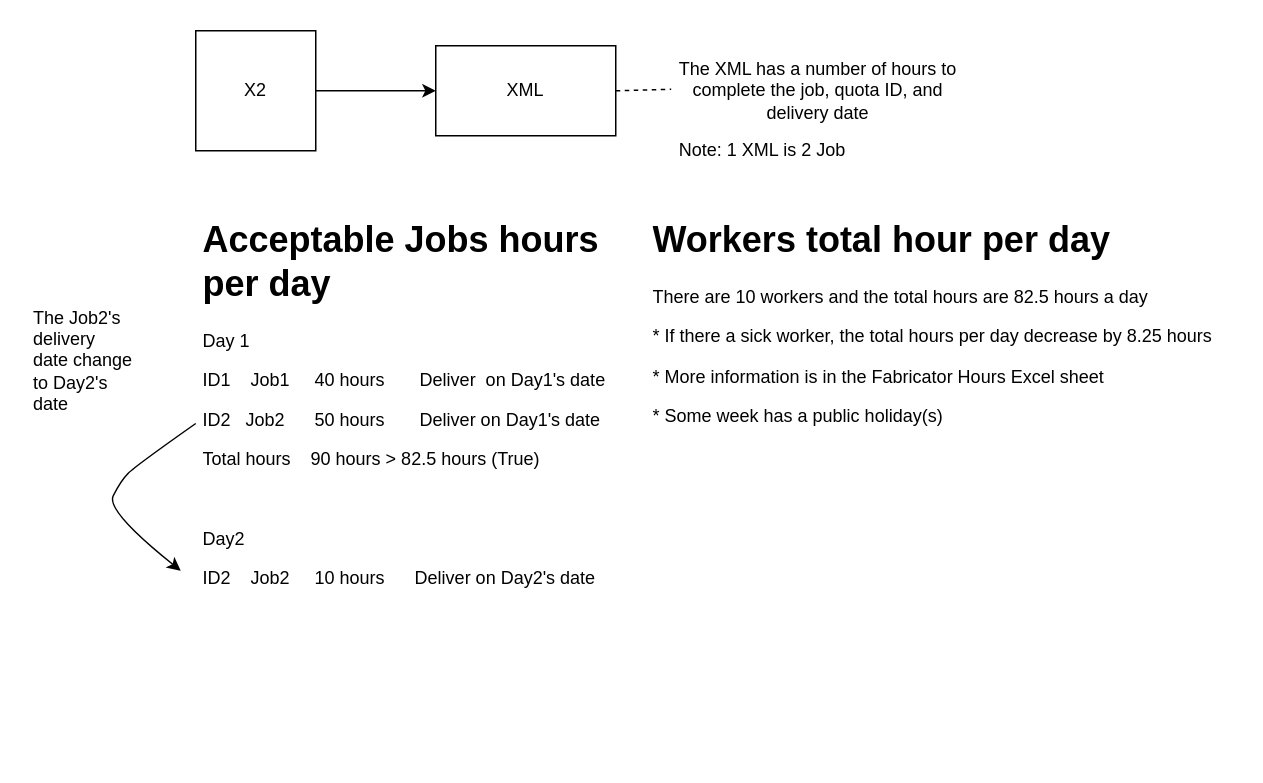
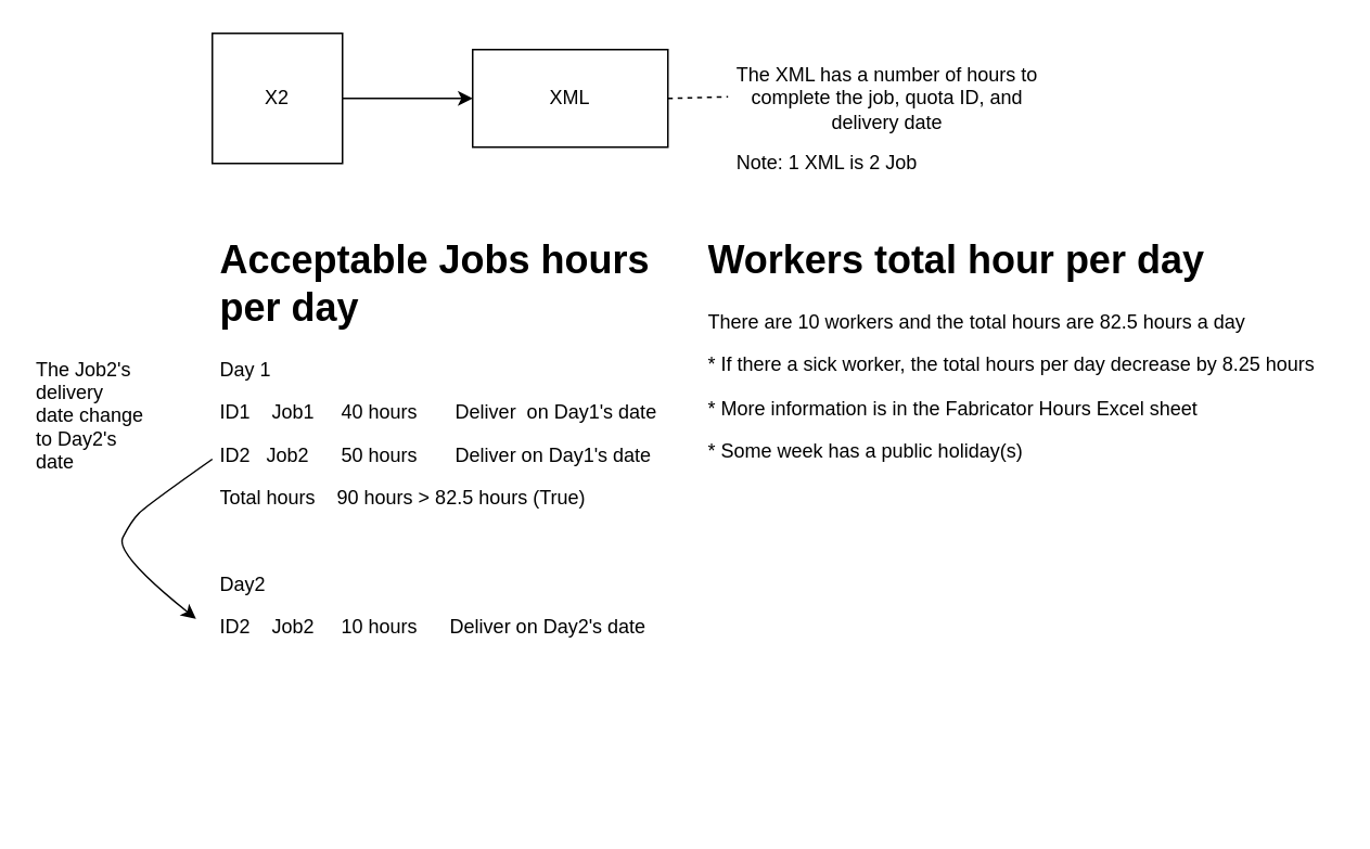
  <mxCell id="0" />
  <mxCell id="1" parent="0" />
  <mxCell id="2" value="X2" style="whiteSpace=wrap;html=1;aspect=fixed;" vertex="1" parent="1"><mxGeometry x="130" y="20" width="80" height="80" as="geometry" /></mxCell>
  <mxCell id="3" value="" style="endArrow=classic;html=1;exitX=1;exitY=0.5;exitDx=0;exitDy=0;" edge="1" parent="1" source="2"><mxGeometry width="50" height="50" relative="1" as="geometry"><mxPoint x="440" y="390" as="sourcePoint" /><mxPoint x="290" y="60" as="targetPoint" /></mxGeometry></mxCell>
  <mxCell id="4" value="XML" style="rounded=0;whiteSpace=wrap;html=1;" vertex="1" parent="1"><mxGeometry x="290" y="30" width="120" height="60" as="geometry" /></mxCell>
  <mxCell id="5" value="" style="endArrow=none;dashed=1;html=1;exitX=1;exitY=0.5;exitDx=0;exitDy=0;entryX=-0.016;entryY=0.325;entryDx=0;entryDy=0;entryPerimeter=0;" edge="1" parent="1" source="4"><mxGeometry width="50" height="50" relative="1" as="geometry"><mxPoint x="440" y="390" as="sourcePoint" /><mxPoint x="446.96" y="59" as="targetPoint" /></mxGeometry></mxCell>
  <mxCell id="6" value="The XML has a number of hours to complete the job, quota ID, and delivery date" style="text;html=1;strokeColor=none;fillColor=none;align=center;verticalAlign=middle;whiteSpace=wrap;rounded=0;" vertex="1" parent="1"><mxGeometry x="450" y="50" width="190" height="20" as="geometry" /></mxCell>
  <mxCell id="7" value="&lt;h1&gt;Acceptable Jobs hours per day&lt;br&gt;&lt;/h1&gt;&lt;p&gt;Day 1&lt;/p&gt;&lt;p&gt;ID1&amp;nbsp;&amp;nbsp;&amp;nbsp; Job1&amp;nbsp;&amp;nbsp;&amp;nbsp;&amp;nbsp; 40 hours&amp;nbsp;&amp;nbsp;&amp;nbsp;&amp;nbsp;&amp;nbsp;&amp;nbsp; Deliver&amp;nbsp; on Day1's date&lt;br&gt;&lt;/p&gt;&lt;p&gt;ID2&amp;nbsp;&amp;nbsp; Job2&amp;nbsp;&amp;nbsp;&amp;nbsp;&amp;nbsp;&amp;nbsp; 50 hours&amp;nbsp;&amp;nbsp;&amp;nbsp;&amp;nbsp;&amp;nbsp;&amp;nbsp; Deliver on Day1's date&lt;br&gt;&lt;/p&gt;&lt;p&gt;Total hours&amp;nbsp;&amp;nbsp;&amp;nbsp; 90 hours &amp;gt; 82.5 hours (True)&lt;/p&gt;&lt;p&gt;&lt;br&gt;&lt;/p&gt;&lt;p&gt;Day2&lt;br&gt;&lt;/p&gt;&lt;p&gt;ID2&amp;nbsp;&amp;nbsp;&amp;nbsp; Job2&amp;nbsp;&amp;nbsp;&amp;nbsp;&amp;nbsp; 10 hours&amp;nbsp;&amp;nbsp;&amp;nbsp;&amp;nbsp;&amp;nbsp; Deliver on Day2's date&lt;br&gt;&lt;/p&gt;" style="text;html=1;strokeColor=none;fillColor=none;spacing=5;spacingTop=-20;whiteSpace=wrap;overflow=hidden;rounded=0;" vertex="1" parent="1"><mxGeometry x="130" y="140" width="280" height="360" as="geometry" /></mxCell>
  <mxCell id="8" value="&lt;h1&gt;Workers total hour per day&lt;br&gt;&lt;/h1&gt;&lt;p&gt;There are 10 workers and the total hours are 82.5 hours a day&lt;/p&gt;&lt;p&gt;* If there a sick worker, the total hours per day decrease by 8.25 hours&lt;/p&gt;&lt;p&gt;* More information is in the Fabricator Hours Excel sheet&lt;/p&gt;&lt;p&gt;* Some week has a public holiday(s)&lt;/p&gt;&lt;p&gt;&lt;br&gt;&lt;/p&gt;&lt;p&gt;&lt;br&gt;&lt;/p&gt;" style="text;html=1;strokeColor=none;fillColor=none;spacing=5;spacingTop=-20;whiteSpace=wrap;overflow=hidden;rounded=0;" vertex="1" parent="1"><mxGeometry x="430" y="140" width="390" height="190" as="geometry" /></mxCell>
  <mxCell id="9" value="" style="curved=1;endArrow=classic;html=1;exitX=0;exitY=0.394;exitDx=0;exitDy=0;exitPerimeter=0;" edge="1" parent="1" source="7"><mxGeometry width="50" height="50" relative="1" as="geometry"><mxPoint x="440" y="390" as="sourcePoint" /><mxPoint x="120" y="380" as="targetPoint" /><Array as="points"><mxPoint x="90" y="310" /><mxPoint x="80" y="320" /><mxPoint x="70" y="340" /></Array></mxGeometry></mxCell>
- <mxCell id="10" value="&lt;div align=&quot;left&quot;&gt;The Job2's delivery date change to Day2's date&lt;br&gt;&lt;/div&gt;" style="text;html=1;strokeColor=none;fillColor=none;align=left;verticalAlign=middle;whiteSpace=wrap;rounded=0;" vertex="1" parent="1"><mxGeometry x="20" y="195" width="70" height="90" as="geometry" /></mxCell>
+ <mxCell id="10" value="&lt;div align=&quot;left&quot;&gt;The Job2's delivery date change to Day2's date&lt;br&gt;&lt;/div&gt;" style="text;html=1;strokeColor=none;fillColor=none;align=left;verticalAlign=middle;whiteSpace=wrap;rounded=0;" vertex="1" parent="1"><mxGeometry x="20" y="210" width="70" height="90" as="geometry" /></mxCell>
  <mxCell id="11" value="Note: 1 XML is 2 Job" style="text;html=1;strokeColor=none;fillColor=none;align=center;verticalAlign=middle;whiteSpace=wrap;rounded=0;" vertex="1" parent="1"><mxGeometry x="450" y="90" width="116" height="20" as="geometry" /></mxCell>
